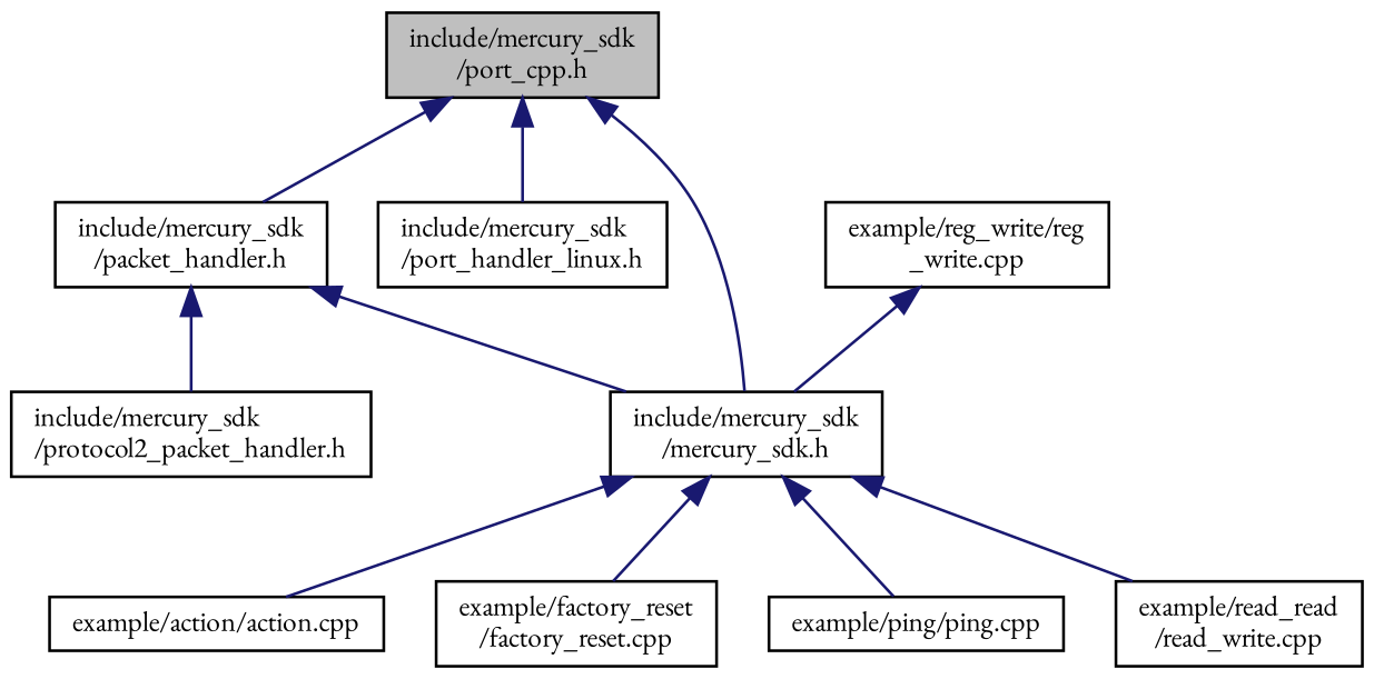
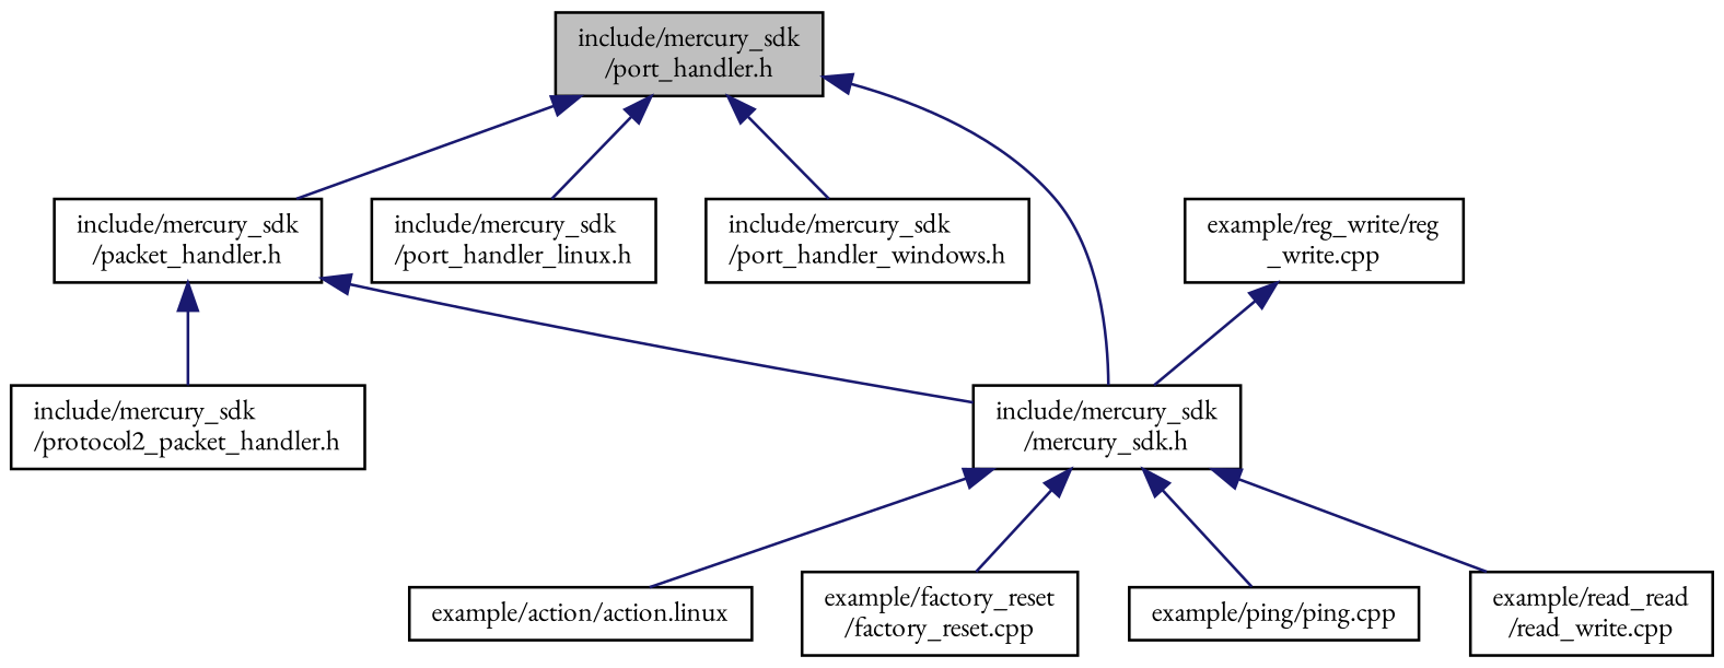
  digraph {
    fontname="EB Garamond"
    node [color=black fillcolor=white fontname="EB Garamond" fontsize=10 shape=record style=filled]
    edge [color=midnightblue dir=back fontname="EB Garamond" fontsize=10 labelfontname=Helvetica labelfontsize=10 style=solid]
-   n1 [fillcolor=grey75 fontcolor=black height=0.2 label="include/mercury_sdk\l/port_cpp.h" width=0.4]
+   n1 [fillcolor=grey75 fontcolor=black height=0.2 label="include/mercury_sdk\l/port_handler.h" width=0.4]
    n2 [height=0.2 label="include/mercury_sdk\l/packet_handler.h" width=0.4]
    n3 [height=0.2 label="include/mercury_sdk\l/mercury_sdk.h" width=0.4]
    n4 [height=0.2 label="include/mercury_sdk\l/port_handler_linux.h" width=0.4]
+   n5 [height=0.2 label="include/mercury_sdk\l/port_handler_windows.h" width=0.4]
    n6 [height=0.2 label="include/mercury_sdk\l/protocol2_packet_handler.h" width=0.4]
-   n7 [height=0.2 label="example/action/action.cpp" width=0.4]
+   n7 [height=0.2 label="example/action/action.linux" width=0.4]
    n8 [height=0.2 label="example/factory_reset\l/factory_reset.cpp" width=0.4]
    n9 [height=0.2 label="example/ping/ping.cpp" width=0.4]
    n10 [height=0.2 label="example/read_read\l/read_write.cpp" width=0.4]
    n11 [height=0.2 label="example/reg_write/reg\l_write.cpp" width=0.4]
    n1 -> n2
    n1 -> n3
    n1 -> n4
+   n1 -> n5
    n2 -> n3
    n2 -> n6
    n3 -> n7
    n3 -> n8
    n3 -> n9
    n3 -> n10
    n11 -> n3
  }
